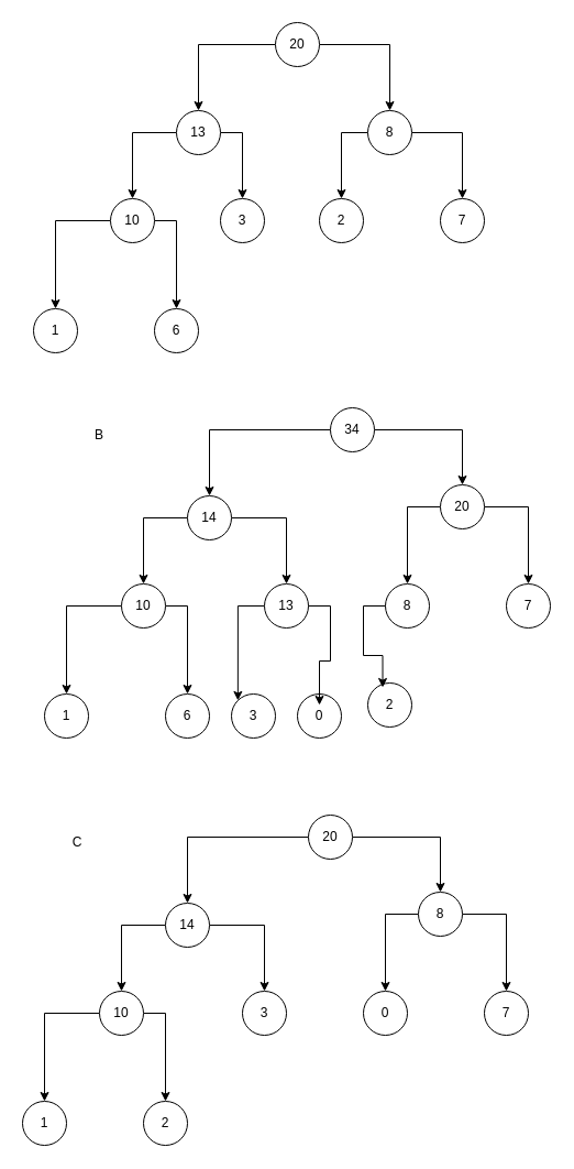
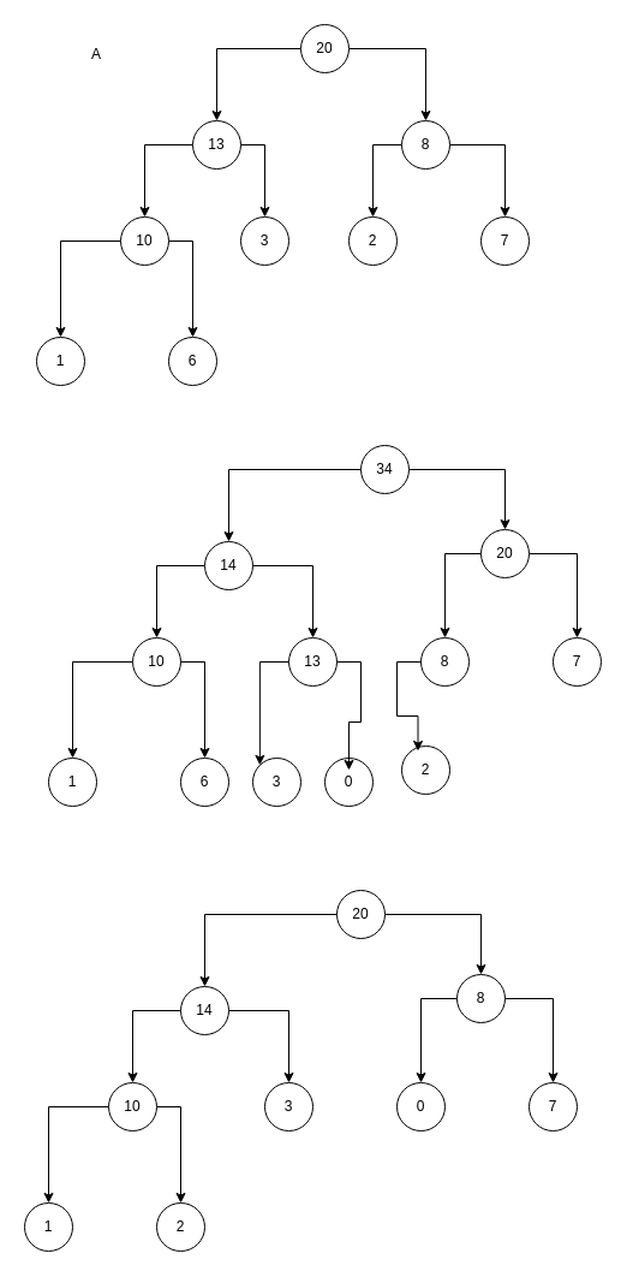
  <mxCell id="0" />
  <mxCell id="1" parent="0" />
  <mxCell id="2" style="edgeStyle=orthogonalEdgeStyle;rounded=0;orthogonalLoop=1;jettySize=auto;html=1;exitX=0;exitY=0.5;exitDx=0;exitDy=0;entryX=0.5;entryY=0;entryDx=0;entryDy=0;" edge="1" parent="1" source="4" target="12"><mxGeometry relative="1" as="geometry" /></mxCell>
  <mxCell id="3" style="edgeStyle=orthogonalEdgeStyle;rounded=0;orthogonalLoop=1;jettySize=auto;html=1;exitX=1;exitY=0.5;exitDx=0;exitDy=0;entryX=0.5;entryY=0;entryDx=0;entryDy=0;" edge="1" parent="1" source="4" target="8"><mxGeometry relative="1" as="geometry" /></mxCell>
  <mxCell id="4" value="20" style="ellipse;whiteSpace=wrap;html=1;aspect=fixed;" vertex="1" parent="1"><mxGeometry x="250" y="20" width="40" height="40" as="geometry" /></mxCell>
  <mxCell id="5" value="6" style="ellipse;whiteSpace=wrap;html=1;aspect=fixed;" vertex="1" parent="1"><mxGeometry x="140" y="280" width="40" height="40" as="geometry" /></mxCell>
  <mxCell id="6" style="edgeStyle=orthogonalEdgeStyle;rounded=0;orthogonalLoop=1;jettySize=auto;html=1;exitX=0;exitY=0.5;exitDx=0;exitDy=0;entryX=0.5;entryY=0;entryDx=0;entryDy=0;" edge="1" parent="1" source="8" target="18"><mxGeometry relative="1" as="geometry" /></mxCell>
  <mxCell id="7" style="edgeStyle=orthogonalEdgeStyle;rounded=0;orthogonalLoop=1;jettySize=auto;html=1;exitX=1;exitY=0.5;exitDx=0;exitDy=0;entryX=0.5;entryY=0;entryDx=0;entryDy=0;" edge="1" parent="1" source="8" target="14"><mxGeometry relative="1" as="geometry" /></mxCell>
  <mxCell id="8" value="8" style="ellipse;whiteSpace=wrap;html=1;aspect=fixed;" vertex="1" parent="1"><mxGeometry x="334" y="100" width="40" height="40" as="geometry" /></mxCell>
  <mxCell id="9" value="3" style="ellipse;whiteSpace=wrap;html=1;aspect=fixed;" vertex="1" parent="1"><mxGeometry x="200" y="180" width="40" height="40" as="geometry" /></mxCell>
  <mxCell id="10" style="edgeStyle=orthogonalEdgeStyle;rounded=0;orthogonalLoop=1;jettySize=auto;html=1;exitX=0;exitY=0.5;exitDx=0;exitDy=0;entryX=0.5;entryY=0;entryDx=0;entryDy=0;" edge="1" parent="1" source="12" target="17"><mxGeometry relative="1" as="geometry" /></mxCell>
  <mxCell id="11" style="edgeStyle=orthogonalEdgeStyle;rounded=0;orthogonalLoop=1;jettySize=auto;html=1;exitX=1;exitY=0.5;exitDx=0;exitDy=0;entryX=0.5;entryY=0;entryDx=0;entryDy=0;" edge="1" parent="1" source="12" target="9"><mxGeometry relative="1" as="geometry"><mxPoint x="220" y="170" as="targetPoint" /></mxGeometry></mxCell>
  <mxCell id="12" value="13" style="ellipse;whiteSpace=wrap;html=1;aspect=fixed;" vertex="1" parent="1"><mxGeometry x="160" y="100" width="40" height="40" as="geometry" /></mxCell>
  <mxCell id="13" value="1" style="ellipse;whiteSpace=wrap;html=1;aspect=fixed;" vertex="1" parent="1"><mxGeometry x="30" y="280" width="40" height="40" as="geometry" /></mxCell>
  <mxCell id="14" value="7" style="ellipse;whiteSpace=wrap;html=1;aspect=fixed;" vertex="1" parent="1"><mxGeometry x="400" y="180" width="40" height="40" as="geometry" /></mxCell>
  <mxCell id="15" style="edgeStyle=orthogonalEdgeStyle;rounded=0;orthogonalLoop=1;jettySize=auto;html=1;exitX=0;exitY=0.5;exitDx=0;exitDy=0;entryX=0.5;entryY=0;entryDx=0;entryDy=0;" edge="1" parent="1" source="17" target="13"><mxGeometry relative="1" as="geometry" /></mxCell>
  <mxCell id="16" style="edgeStyle=orthogonalEdgeStyle;rounded=0;orthogonalLoop=1;jettySize=auto;html=1;exitX=1;exitY=0.5;exitDx=0;exitDy=0;entryX=0.5;entryY=0;entryDx=0;entryDy=0;" edge="1" parent="1" source="17" target="5"><mxGeometry relative="1" as="geometry" /></mxCell>
  <mxCell id="17" value="10" style="ellipse;whiteSpace=wrap;html=1;aspect=fixed;" vertex="1" parent="1"><mxGeometry x="100" y="180" width="40" height="40" as="geometry" /></mxCell>
  <mxCell id="18" value="2" style="ellipse;whiteSpace=wrap;html=1;aspect=fixed;" vertex="1" parent="1"><mxGeometry x="290" y="180" width="40" height="40" as="geometry" /></mxCell>
+ <mxCell id="19" value="A" style="text;html=1;strokeColor=none;fillColor=none;align=center;verticalAlign=middle;whiteSpace=wrap;rounded=0;" vertex="1" parent="1"><mxGeometry x="50" y="30" width="60" height="30" as="geometry" /></mxCell>
  <mxCell id="20" style="edgeStyle=orthogonalEdgeStyle;rounded=0;orthogonalLoop=1;jettySize=auto;html=1;exitX=0;exitY=0.5;exitDx=0;exitDy=0;entryX=0.5;entryY=0;entryDx=0;entryDy=0;" edge="1" parent="1" source="22" target="31"><mxGeometry relative="1" as="geometry" /></mxCell>
  <mxCell id="21" style="edgeStyle=orthogonalEdgeStyle;rounded=0;orthogonalLoop=1;jettySize=auto;html=1;exitX=1;exitY=0.5;exitDx=0;exitDy=0;entryX=0.5;entryY=0;entryDx=0;entryDy=0;" edge="1" parent="1" source="22" target="26"><mxGeometry relative="1" as="geometry" /></mxCell>
  <mxCell id="22" value="34" style="ellipse;whiteSpace=wrap;html=1;aspect=fixed;" vertex="1" parent="1"><mxGeometry x="300" y="370" width="40" height="40" as="geometry" /></mxCell>
  <mxCell id="23" value="6" style="ellipse;whiteSpace=wrap;html=1;aspect=fixed;" vertex="1" parent="1"><mxGeometry x="150" y="630" width="40" height="40" as="geometry" /></mxCell>
  <mxCell id="24" style="edgeStyle=orthogonalEdgeStyle;rounded=0;orthogonalLoop=1;jettySize=auto;html=1;exitX=0;exitY=0.5;exitDx=0;exitDy=0;entryX=0.5;entryY=0;entryDx=0;entryDy=0;" edge="1" parent="1" source="26" target="37"><mxGeometry relative="1" as="geometry" /></mxCell>
  <mxCell id="25" style="edgeStyle=orthogonalEdgeStyle;rounded=0;orthogonalLoop=1;jettySize=auto;html=1;exitX=1;exitY=0.5;exitDx=0;exitDy=0;entryX=0.5;entryY=0;entryDx=0;entryDy=0;" edge="1" parent="1" source="26" target="33"><mxGeometry relative="1" as="geometry" /></mxCell>
  <mxCell id="26" value="20" style="ellipse;whiteSpace=wrap;html=1;aspect=fixed;" vertex="1" parent="1"><mxGeometry x="400" y="440" width="40" height="40" as="geometry" /></mxCell>
  <mxCell id="27" style="edgeStyle=orthogonalEdgeStyle;rounded=0;orthogonalLoop=1;jettySize=auto;html=1;exitX=0;exitY=0.5;exitDx=0;exitDy=0;entryX=0;entryY=0;entryDx=0;entryDy=0;" edge="1" parent="1" source="28" target="39"><mxGeometry relative="1" as="geometry" /></mxCell>
  <mxCell id="28" value="13" style="ellipse;whiteSpace=wrap;html=1;aspect=fixed;" vertex="1" parent="1"><mxGeometry x="240" y="530" width="40" height="40" as="geometry" /></mxCell>
  <mxCell id="29" style="edgeStyle=orthogonalEdgeStyle;rounded=0;orthogonalLoop=1;jettySize=auto;html=1;exitX=0;exitY=0.5;exitDx=0;exitDy=0;entryX=0.5;entryY=0;entryDx=0;entryDy=0;" edge="1" parent="1" source="31" target="36"><mxGeometry relative="1" as="geometry" /></mxCell>
  <mxCell id="30" style="edgeStyle=orthogonalEdgeStyle;rounded=0;orthogonalLoop=1;jettySize=auto;html=1;exitX=1;exitY=0.5;exitDx=0;exitDy=0;entryX=0.5;entryY=0;entryDx=0;entryDy=0;" edge="1" parent="1" source="31" target="28"><mxGeometry relative="1" as="geometry"><mxPoint x="230" y="520" as="targetPoint" /></mxGeometry></mxCell>
  <mxCell id="31" value="14" style="ellipse;whiteSpace=wrap;html=1;aspect=fixed;" vertex="1" parent="1"><mxGeometry x="170" y="450" width="40" height="40" as="geometry" /></mxCell>
  <mxCell id="32" value="1" style="ellipse;whiteSpace=wrap;html=1;aspect=fixed;" vertex="1" parent="1"><mxGeometry x="40" y="630" width="40" height="40" as="geometry" /></mxCell>
  <mxCell id="33" value="7" style="ellipse;whiteSpace=wrap;html=1;aspect=fixed;" vertex="1" parent="1"><mxGeometry x="460" y="530" width="40" height="40" as="geometry" /></mxCell>
  <mxCell id="34" style="edgeStyle=orthogonalEdgeStyle;rounded=0;orthogonalLoop=1;jettySize=auto;html=1;exitX=0;exitY=0.5;exitDx=0;exitDy=0;entryX=0.5;entryY=0;entryDx=0;entryDy=0;" edge="1" parent="1" source="36" target="32"><mxGeometry relative="1" as="geometry" /></mxCell>
  <mxCell id="35" style="edgeStyle=orthogonalEdgeStyle;rounded=0;orthogonalLoop=1;jettySize=auto;html=1;exitX=1;exitY=0.5;exitDx=0;exitDy=0;entryX=0.5;entryY=0;entryDx=0;entryDy=0;" edge="1" parent="1" source="36" target="23"><mxGeometry relative="1" as="geometry" /></mxCell>
  <mxCell id="36" value="10" style="ellipse;whiteSpace=wrap;html=1;aspect=fixed;" vertex="1" parent="1"><mxGeometry x="110" y="530" width="40" height="40" as="geometry" /></mxCell>
  <mxCell id="37" value="8" style="ellipse;whiteSpace=wrap;html=1;aspect=fixed;" vertex="1" parent="1"><mxGeometry x="350" y="530" width="40" height="40" as="geometry" /></mxCell>
- <mxCell id="38" value="B" style="text;html=1;strokeColor=none;fillColor=none;align=center;verticalAlign=middle;whiteSpace=wrap;rounded=0;" vertex="1" parent="1"><mxGeometry x="60" y="380" width="60" height="30" as="geometry" /></mxCell>
  <mxCell id="39" value="3" style="ellipse;whiteSpace=wrap;html=1;aspect=fixed;" vertex="1" parent="1"><mxGeometry x="210" y="630" width="40" height="40" as="geometry" /></mxCell>
  <mxCell id="40" value="0" style="ellipse;whiteSpace=wrap;html=1;aspect=fixed;" vertex="1" parent="1"><mxGeometry x="270" y="630" width="40" height="40" as="geometry" /></mxCell>
  <mxCell id="41" style="edgeStyle=orthogonalEdgeStyle;rounded=0;orthogonalLoop=1;jettySize=auto;html=1;exitX=1;exitY=0.5;exitDx=0;exitDy=0;entryX=0.5;entryY=0.25;entryDx=0;entryDy=0;entryPerimeter=0;" edge="1" parent="1" source="28" target="40"><mxGeometry relative="1" as="geometry" /></mxCell>
  <mxCell id="42" value="2" style="ellipse;whiteSpace=wrap;html=1;aspect=fixed;" vertex="1" parent="1"><mxGeometry x="334" y="620" width="40" height="40" as="geometry" /></mxCell>
  <mxCell id="43" style="edgeStyle=orthogonalEdgeStyle;rounded=0;orthogonalLoop=1;jettySize=auto;html=1;exitX=0;exitY=0.5;exitDx=0;exitDy=0;entryX=0.338;entryY=0.1;entryDx=0;entryDy=0;entryPerimeter=0;" edge="1" parent="1" source="37" target="42"><mxGeometry relative="1" as="geometry" /></mxCell>
  <mxCell id="44" style="edgeStyle=orthogonalEdgeStyle;rounded=0;orthogonalLoop=1;jettySize=auto;html=1;exitX=0;exitY=0.5;exitDx=0;exitDy=0;entryX=0.5;entryY=0;entryDx=0;entryDy=0;" edge="1" parent="1" source="46" target="53"><mxGeometry relative="1" as="geometry" /></mxCell>
  <mxCell id="45" style="edgeStyle=orthogonalEdgeStyle;rounded=0;orthogonalLoop=1;jettySize=auto;html=1;exitX=1;exitY=0.5;exitDx=0;exitDy=0;entryX=0.5;entryY=0;entryDx=0;entryDy=0;" edge="1" parent="1" source="46" target="49"><mxGeometry relative="1" as="geometry" /></mxCell>
  <mxCell id="46" value="20" style="ellipse;whiteSpace=wrap;html=1;aspect=fixed;" vertex="1" parent="1"><mxGeometry x="280" y="740" width="40" height="40" as="geometry" /></mxCell>
  <mxCell id="47" style="edgeStyle=orthogonalEdgeStyle;rounded=0;orthogonalLoop=1;jettySize=auto;html=1;exitX=0;exitY=0.5;exitDx=0;exitDy=0;entryX=0.5;entryY=0;entryDx=0;entryDy=0;" edge="1" parent="1" source="49" target="59"><mxGeometry relative="1" as="geometry" /></mxCell>
  <mxCell id="48" style="edgeStyle=orthogonalEdgeStyle;rounded=0;orthogonalLoop=1;jettySize=auto;html=1;exitX=1;exitY=0.5;exitDx=0;exitDy=0;entryX=0.5;entryY=0;entryDx=0;entryDy=0;" edge="1" parent="1" source="49" target="55"><mxGeometry relative="1" as="geometry" /></mxCell>
  <mxCell id="49" value="8" style="ellipse;whiteSpace=wrap;html=1;aspect=fixed;" vertex="1" parent="1"><mxGeometry x="380" y="810" width="40" height="40" as="geometry" /></mxCell>
  <mxCell id="50" value="3" style="ellipse;whiteSpace=wrap;html=1;aspect=fixed;" vertex="1" parent="1"><mxGeometry x="220" y="900" width="40" height="40" as="geometry" /></mxCell>
  <mxCell id="51" style="edgeStyle=orthogonalEdgeStyle;rounded=0;orthogonalLoop=1;jettySize=auto;html=1;exitX=0;exitY=0.5;exitDx=0;exitDy=0;entryX=0.5;entryY=0;entryDx=0;entryDy=0;" edge="1" parent="1" source="53" target="58"><mxGeometry relative="1" as="geometry" /></mxCell>
  <mxCell id="52" style="edgeStyle=orthogonalEdgeStyle;rounded=0;orthogonalLoop=1;jettySize=auto;html=1;exitX=1;exitY=0.5;exitDx=0;exitDy=0;entryX=0.5;entryY=0;entryDx=0;entryDy=0;" edge="1" parent="1" source="53" target="50"><mxGeometry relative="1" as="geometry"><mxPoint x="210" y="890" as="targetPoint" /></mxGeometry></mxCell>
  <mxCell id="53" value="14" style="ellipse;whiteSpace=wrap;html=1;aspect=fixed;" vertex="1" parent="1"><mxGeometry x="150" y="820" width="40" height="40" as="geometry" /></mxCell>
  <mxCell id="54" value="1" style="ellipse;whiteSpace=wrap;html=1;aspect=fixed;" vertex="1" parent="1"><mxGeometry x="20" y="1000" width="40" height="40" as="geometry" /></mxCell>
  <mxCell id="55" value="7" style="ellipse;whiteSpace=wrap;html=1;aspect=fixed;" vertex="1" parent="1"><mxGeometry x="440" y="900" width="40" height="40" as="geometry" /></mxCell>
  <mxCell id="56" style="edgeStyle=orthogonalEdgeStyle;rounded=0;orthogonalLoop=1;jettySize=auto;html=1;exitX=0;exitY=0.5;exitDx=0;exitDy=0;entryX=0.5;entryY=0;entryDx=0;entryDy=0;" edge="1" parent="1" source="58" target="54"><mxGeometry relative="1" as="geometry" /></mxCell>
  <mxCell id="57" style="edgeStyle=orthogonalEdgeStyle;rounded=0;orthogonalLoop=1;jettySize=auto;html=1;exitX=1;exitY=0.5;exitDx=0;exitDy=0;entryX=0.5;entryY=0;entryDx=0;entryDy=0;" edge="1" parent="1" source="58" target="61"><mxGeometry relative="1" as="geometry" /></mxCell>
  <mxCell id="58" value="10" style="ellipse;whiteSpace=wrap;html=1;aspect=fixed;" vertex="1" parent="1"><mxGeometry x="90" y="900" width="40" height="40" as="geometry" /></mxCell>
  <mxCell id="59" value="0" style="ellipse;whiteSpace=wrap;html=1;aspect=fixed;" vertex="1" parent="1"><mxGeometry x="330" y="900" width="40" height="40" as="geometry" /></mxCell>
- <mxCell id="60" value="C" style="text;html=1;strokeColor=none;fillColor=none;align=center;verticalAlign=middle;whiteSpace=wrap;rounded=0;" vertex="1" parent="1"><mxGeometry x="40" y="750" width="60" height="30" as="geometry" /></mxCell>
  <mxCell id="61" value="2" style="ellipse;whiteSpace=wrap;html=1;aspect=fixed;" vertex="1" parent="1"><mxGeometry x="130" y="1000" width="40" height="40" as="geometry" /></mxCell>
